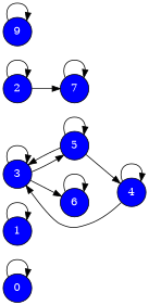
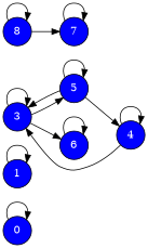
  digraph {
    rankdir=LR
    node [fillcolor=blue fontcolor="#FFFFFF" margin=0.01 shape=circle style=filled]
    0
    1
    3
    5
    6
    4
    7
-   8 [label=2]
-   9
+   8
    0 -> 0
    1 -> 1
    3 -> 3
    3 -> 5
    3 -> 6
    5 -> 3
    5 -> 5
    5 -> 4
    6 -> 6
    4 -> 3
    4 -> 4
    7 -> 7
    8 -> 7
    8 -> 8
-   9 -> 9
  }
